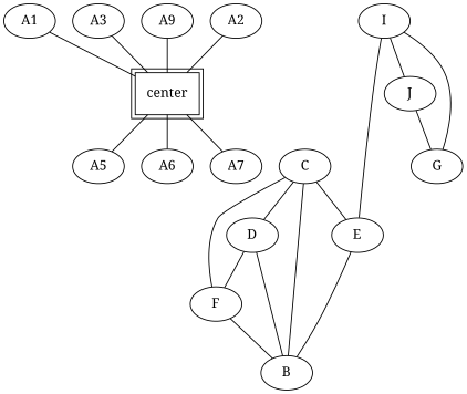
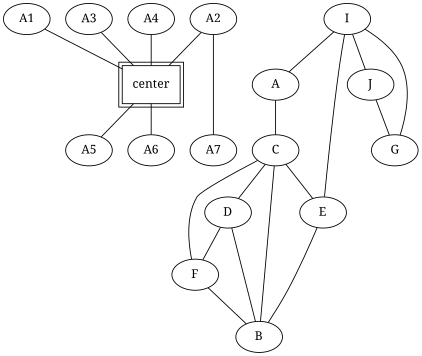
  graph {
    fontname="Noto Serif"
    node [fontname="Noto Serif"]
    edge [fontname="Noto Serif"]
    center [peripheries=2 shape=rectangle]
    A5
    A6
    A7
    A1
    A2
    A3
-   A4 [label=A9]
+   A4
+   A
    C
    D
    E
    F
    B
    J
    G
    I
    center -- A5
    center -- A6
-   center -- A7
+   A2 -- A7
    A1 -- center
    A2 -- center
    A3 -- center
    A4 -- center
+   A -- C
    C -- D
    C -- E
    C -- F
    D -- F
    D -- B
    E -- B
    F -- B
    B -- C
    J -- G
+   I -- A
    I -- E
    I -- J
    I -- G
  }
